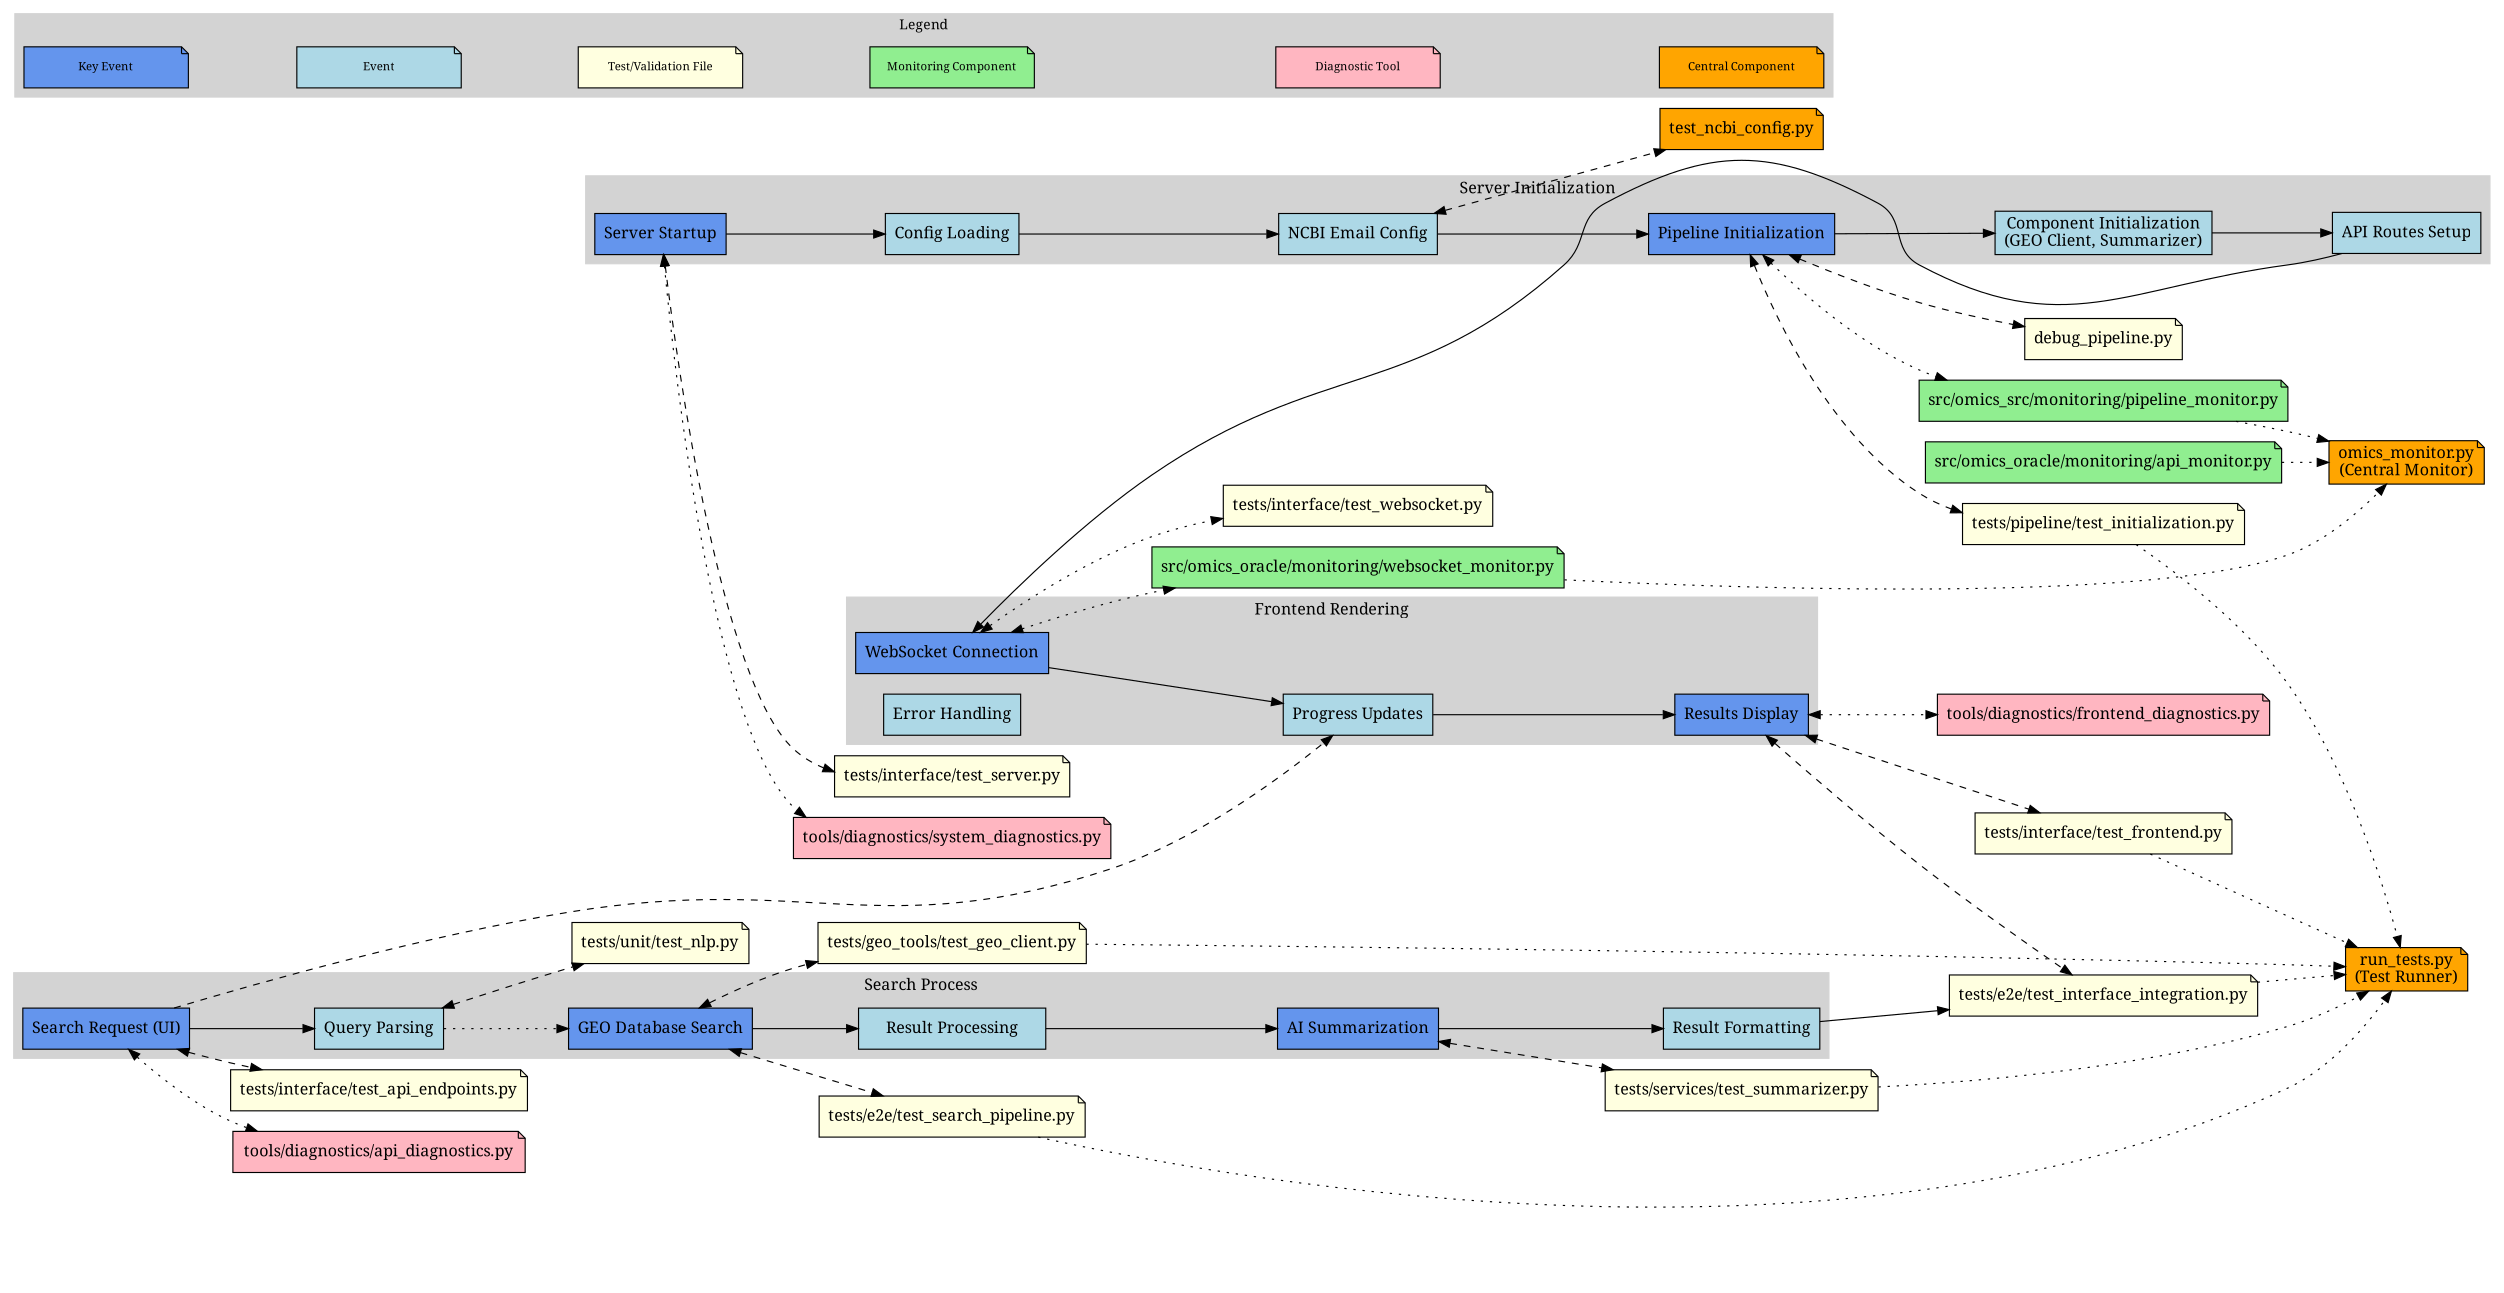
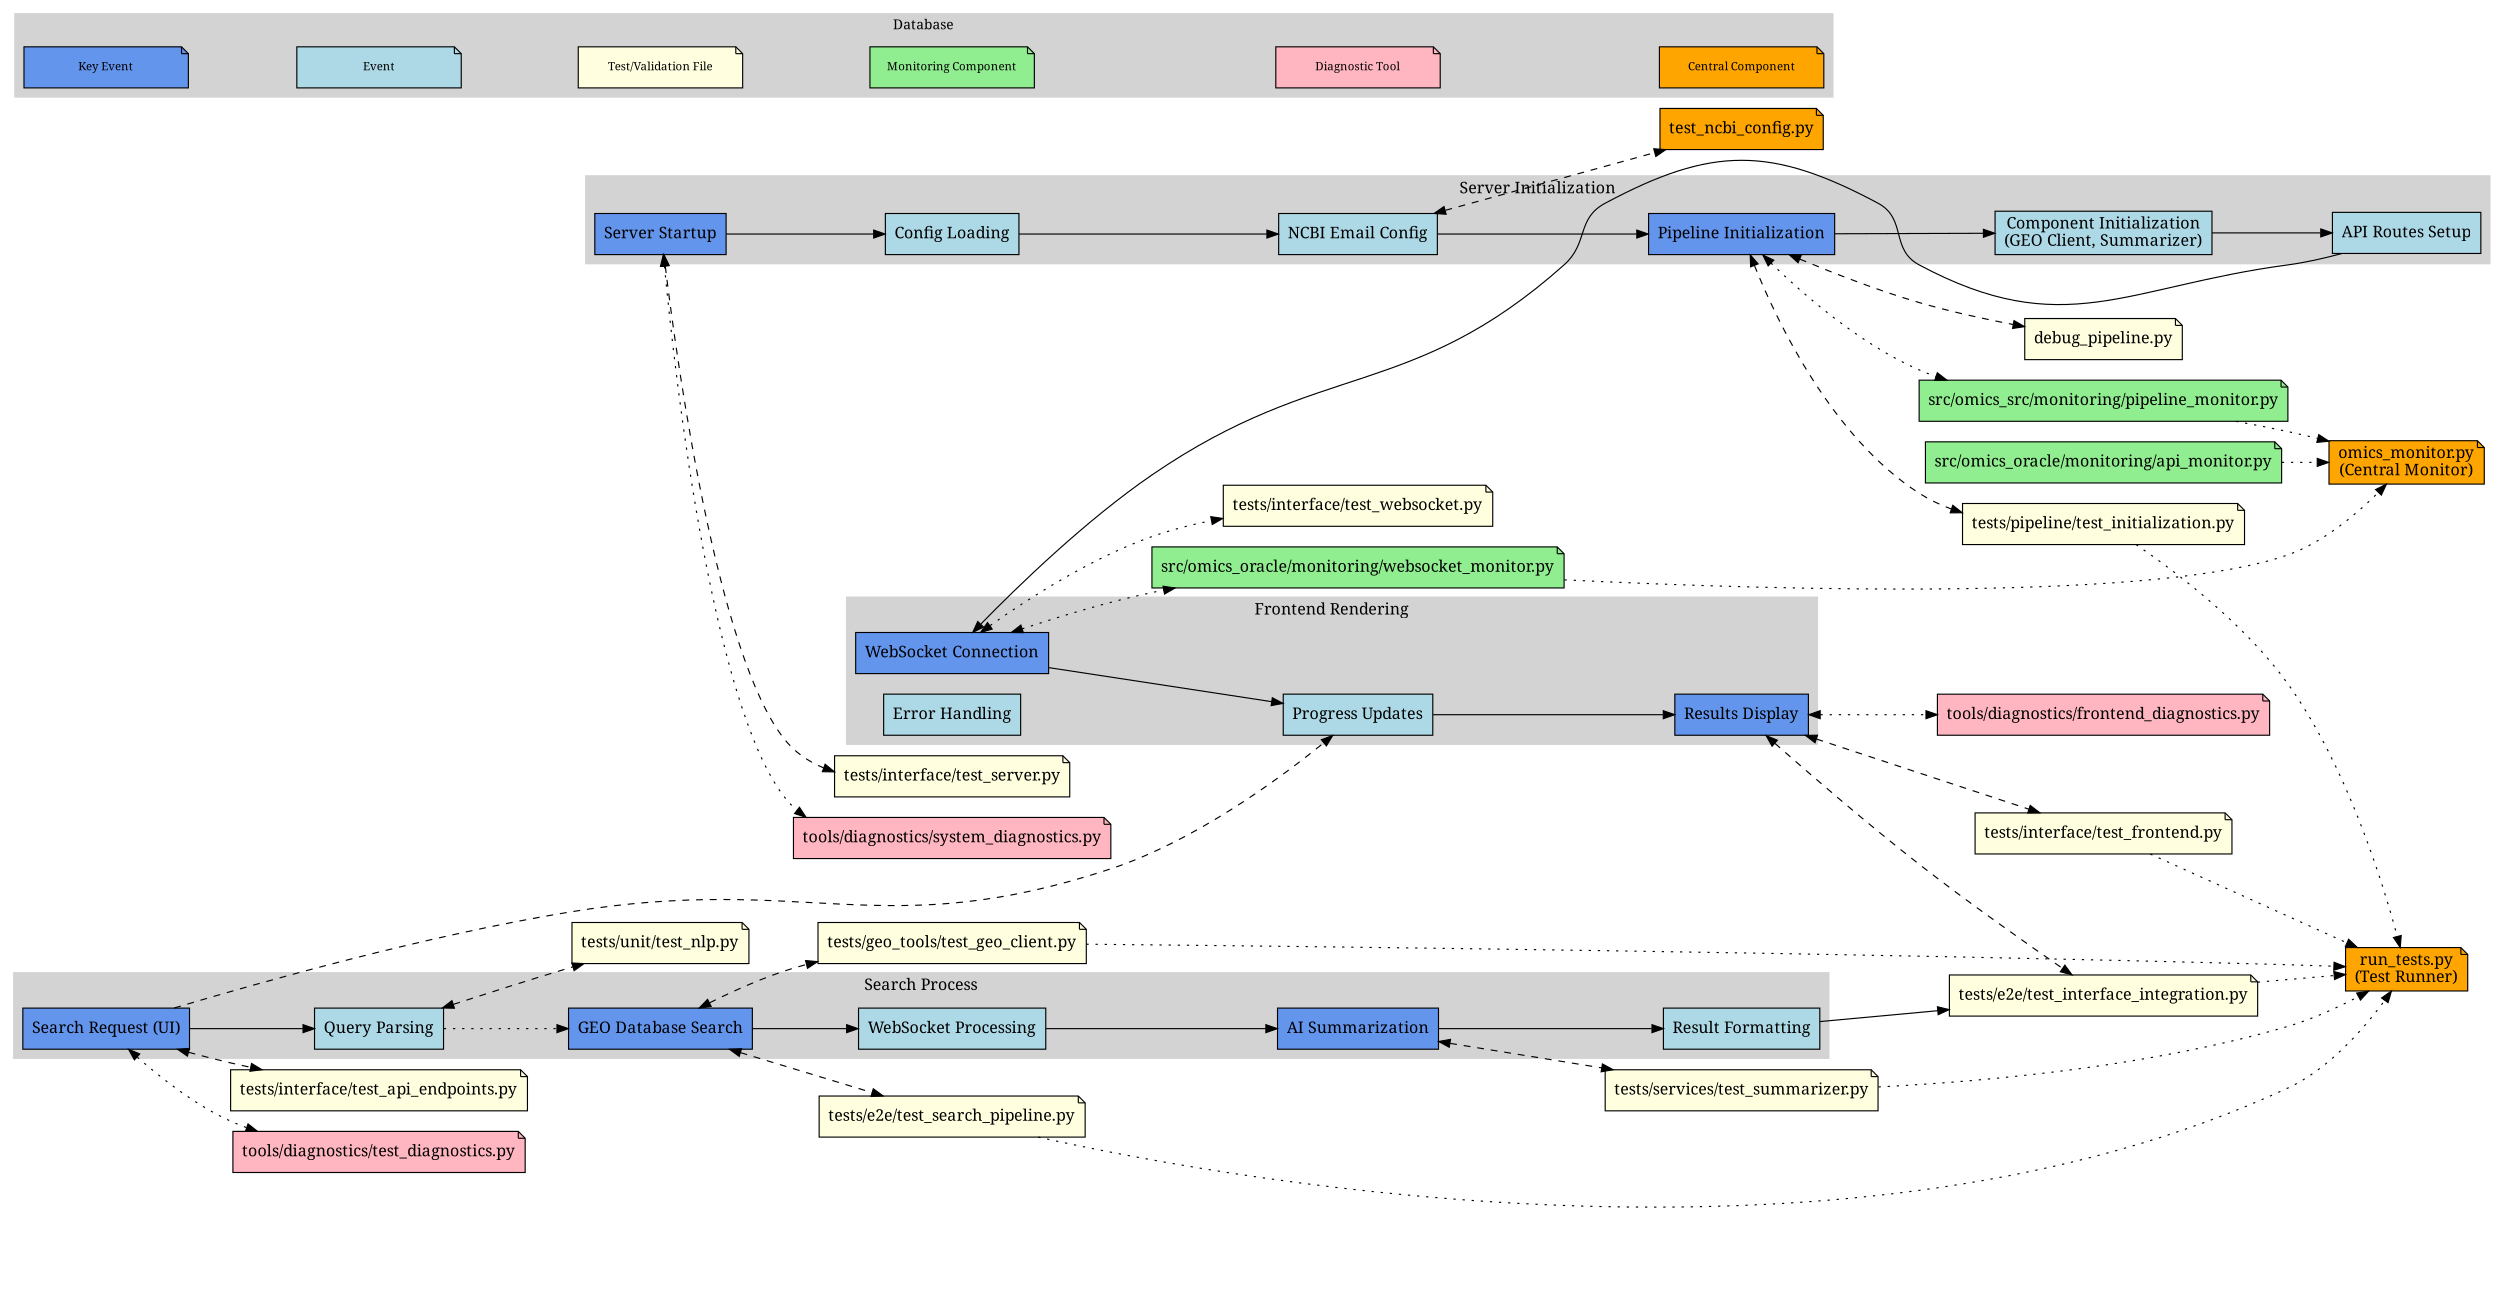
  digraph {
    fontname="Noto Serif"
    rankdir=LR
    node [color=black fillcolor=lightyellow fontname="Noto Serif" shape=note style=filled]
    edge [fontname="Noto Serif" fontsize=10 style=dotted]
    n1 [fillcolor=cornflowerblue label="Server Startup" shape=box]
    n2 [fillcolor=lightblue label="Config Loading" shape=box]
    n3 [fillcolor=lightblue label="NCBI Email Config" shape=box]
    n4 [fillcolor=cornflowerblue label="Pipeline Initialization" shape=box]
    n5 [fillcolor=lightblue label="Component Initialization\n(GEO Client, Summarizer)" shape=box]
    n6 [fillcolor=lightblue label="API Routes Setup" shape=box]
    n7 [fillcolor=cornflowerblue label="Search Request (UI)" shape=box]
    n8 [fillcolor=lightblue label="Query Parsing" shape=box]
    n9 [fillcolor=cornflowerblue label="GEO Database Search" shape=box]
-   n10 [fillcolor=lightblue label="Result Processing" shape=box]
+   n10 [fillcolor=lightblue label="WebSocket Processing" shape=box]
    n11 [fillcolor=cornflowerblue label="AI Summarization" shape=box]
    n12 [fillcolor=lightblue label="Result Formatting" shape=box]
    n13 [fillcolor=cornflowerblue label="WebSocket Connection" shape=box]
    n14 [fillcolor=lightblue label="Progress Updates" shape=box]
    n15 [fillcolor=cornflowerblue label="Results Display" shape=box]
    n16 [fillcolor=lightblue label="Error Handling" shape=box]
    n17 [fillcolor=cornflowerblue fontsize=10 height=0.5 label="Key Event" width=2]
    n18 [fillcolor=lightblue fontsize=10 height=0.5 label=Event width=2]
    n19 [fontsize=10 height=0.5 label="Test/Validation File" width=2]
    n20 [fillcolor=lightgreen fontsize=10 height=0.5 label="Monitoring Component" width=2]
    n21 [fillcolor=lightpink fontsize=10 height=0.5 label="Diagnostic Tool" width=2]
    n22 [fillcolor=orange fontsize=10 height=0.5 label="Central Component" width=2]
    n23 [label="tests/interface/test_server.py"]
    n24 [fillcolor=lightpink label="tools/diagnostics/system_diagnostics.py"]
    n25 [fillcolor=orange label="test_ncbi_config.py"]
    n26 [label="tests/pipeline/test_initialization.py"]
    n27 [label="debug_pipeline.py"]
    n28 [fillcolor=lightgreen label="src/omics_src/monitoring/pipeline_monitor.py"]
    n29 [label="tests/interface/test_api_endpoints.py"]
-   n30 [fillcolor=lightpink label="tools/diagnostics/api_diagnostics.py"]
+   n30 [fillcolor=lightpink label="tools/diagnostics/test_diagnostics.py"]
    n31 [label="tests/unit/test_nlp.py"]
    n32 [label="tests/geo_tools/test_geo_client.py"]
    n33 [label="tests/e2e/test_search_pipeline.py"]
    n34 [label="tests/services/test_summarizer.py"]
    n35 [label="tests/e2e/test_interface_integration.py"]
    n36 [label="tests/interface/test_websocket.py"]
    n37 [fillcolor=lightgreen label="src/omics_oracle/monitoring/websocket_monitor.py"]
    n38 [label="tests/interface/test_frontend.py"]
    n39 [fillcolor=lightpink label="tools/diagnostics/frontend_diagnostics.py"]
    n40 [fillcolor=orange label="run_tests.py\n(Test Runner)"]
    n41 [fillcolor=orange label="omics_monitor.py\n(Central Monitor)"]
    n42 [fillcolor=lightgreen label="src/omics_oracle/monitoring/api_monitor.py"]
    subgraph cluster_1 {
      color=lightgrey
      fontsize=14
      label="Server Initialization"
      style=filled
      n1
      n2
      n3
      n4
      n5
      n6
    }
    subgraph cluster_2 {
      color=lightgrey
      fontsize=14
      label="Search Process"
      style=filled
      n7
      n8
      n9
      n10
      n11
      n12
    }
    subgraph cluster_3 {
      color=lightgrey
      fontsize=14
      label="Frontend Rendering"
      style=filled
      n13
      n14
      n15
      n16
    }
    subgraph cluster_4 {
      color=lightgrey
      fontsize=12
-     label=Legend
+     label=Database
      style=filled
      n17
      n18
      n19
      n20
      n21
      n22
    }
    n1 -> n2 [style=""]
    n1 -> n23 [dir=both style=dashed]
    n1 -> n24 [dir=both]
    n2 -> n3 [style=""]
    n3 -> n4 [style=""]
    n3 -> n25 [dir=both style=dashed]
    n4 -> n5 [style=""]
    n4 -> n26 [dir=both style=dashed]
    n4 -> n27 [dir=both style=dashed]
    n4 -> n28 [dir=both]
    n5 -> n6 [style=""]
    n6 -> n13 [constraint=false style=""]
    n7 -> n8 [style=""]
    n7 -> n14 [style=dashed]
    n7 -> n29 [dir=both style=dashed]
    n7 -> n30 [dir=both]
    n8 -> n9
    n8 -> n31 [dir=both style=dashed]
    n9 -> n10 [style=""]
    n9 -> n32 [dir=both style=dashed]
    n9 -> n33 [dir=both style=dashed]
    n10 -> n11 [style=""]
    n11 -> n12 [style=""]
    n11 -> n34 [dir=both style=dashed]
    n12 -> n35 [style=""]
    n13 -> n14 [style=""]
    n13 -> n36 [dir=both]
    n13 -> n37 [dir=both]
    n14 -> n15 [style=""]
    n15 -> n35 [dir=both style=dashed]
    n15 -> n38 [dir=both style=dashed]
    n15 -> n39 [dir=both]
    n17 -> n18 [style=invis]
    n18 -> n19 [style=invis]
    n19 -> n20 [style=invis]
    n20 -> n21 [style=invis]
    n21 -> n22 [style=invis]
    n26 -> n40
    n28 -> n41
    n32 -> n40
    n33 -> n40
    n34 -> n40
    n35 -> n40
    n37 -> n41
    n38 -> n40
    n42 -> n41
  }
